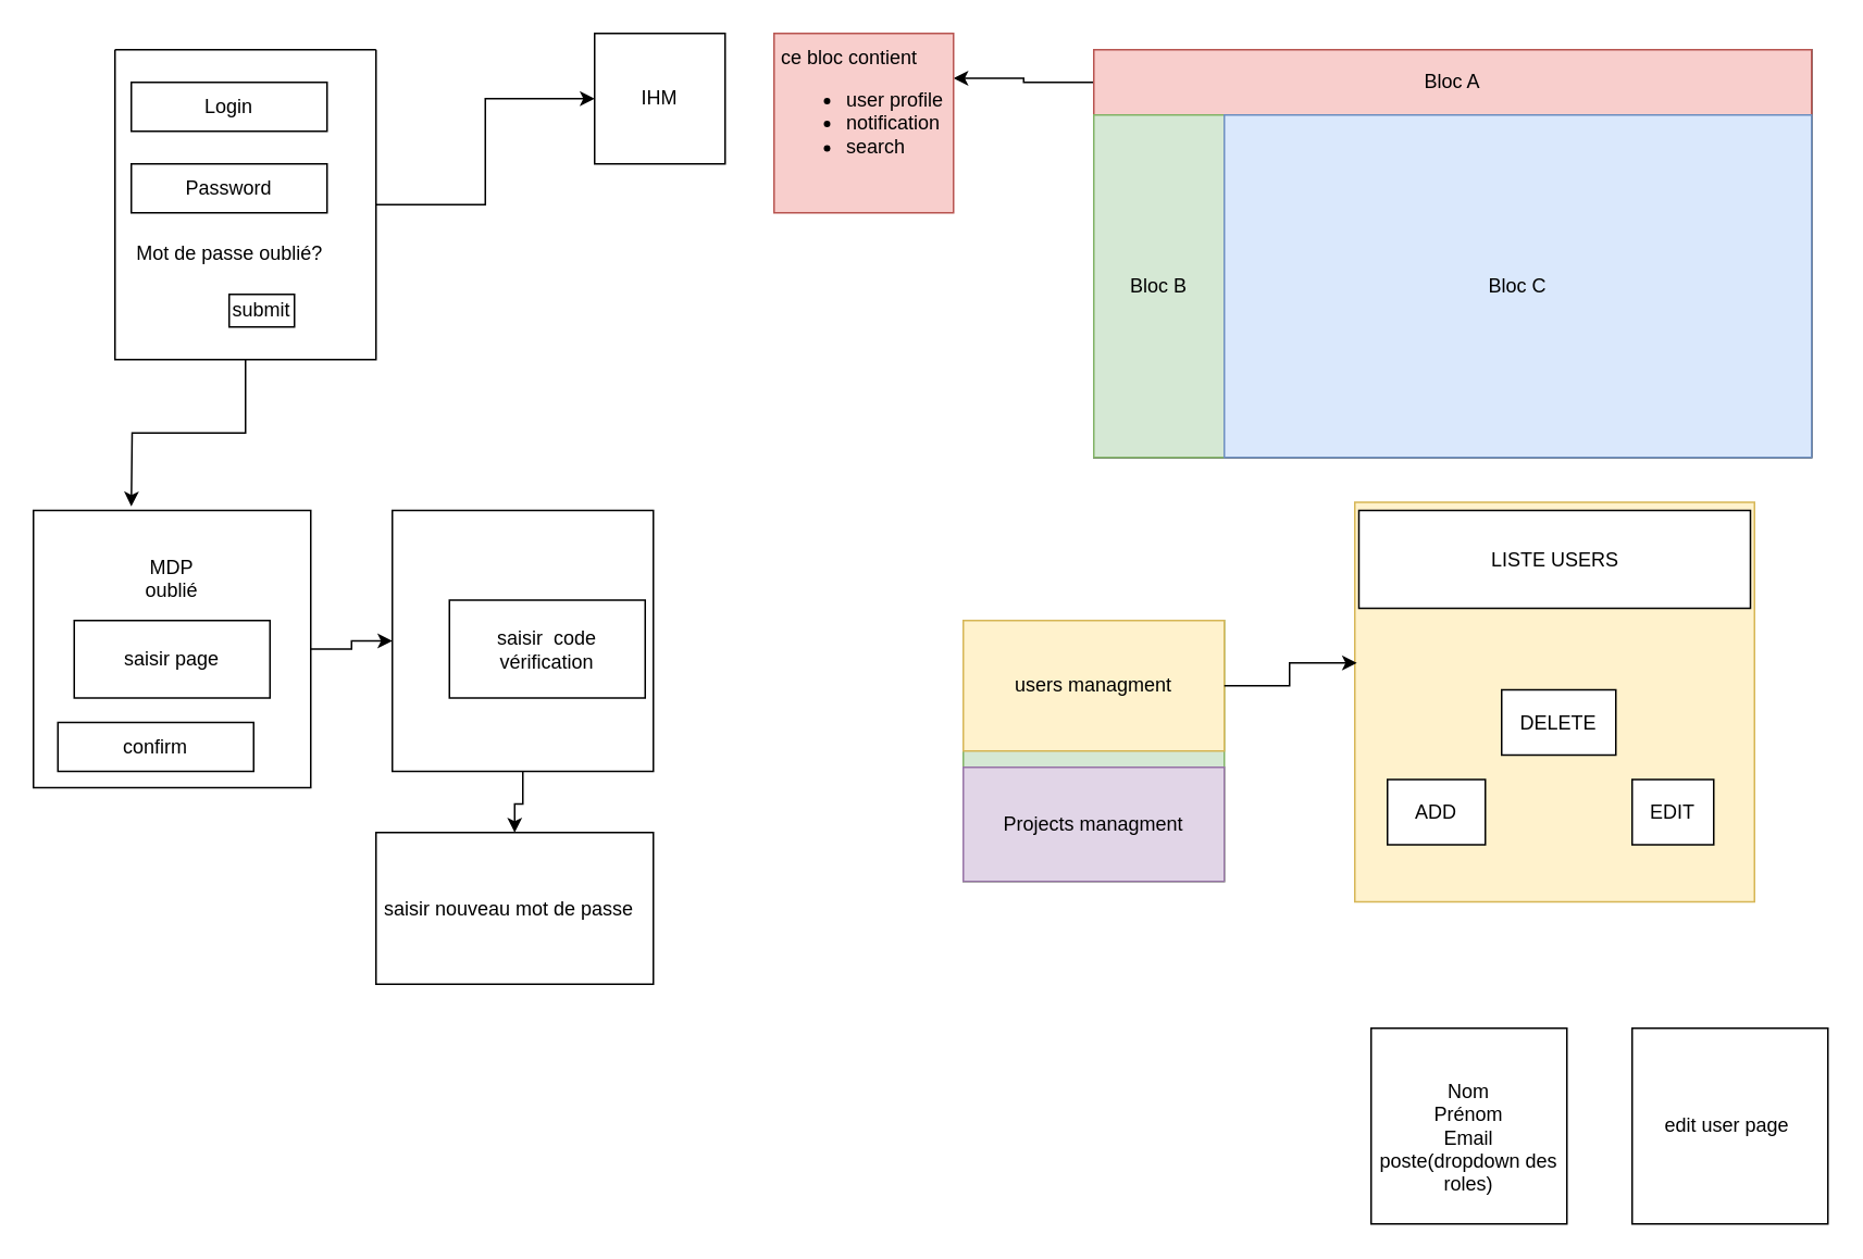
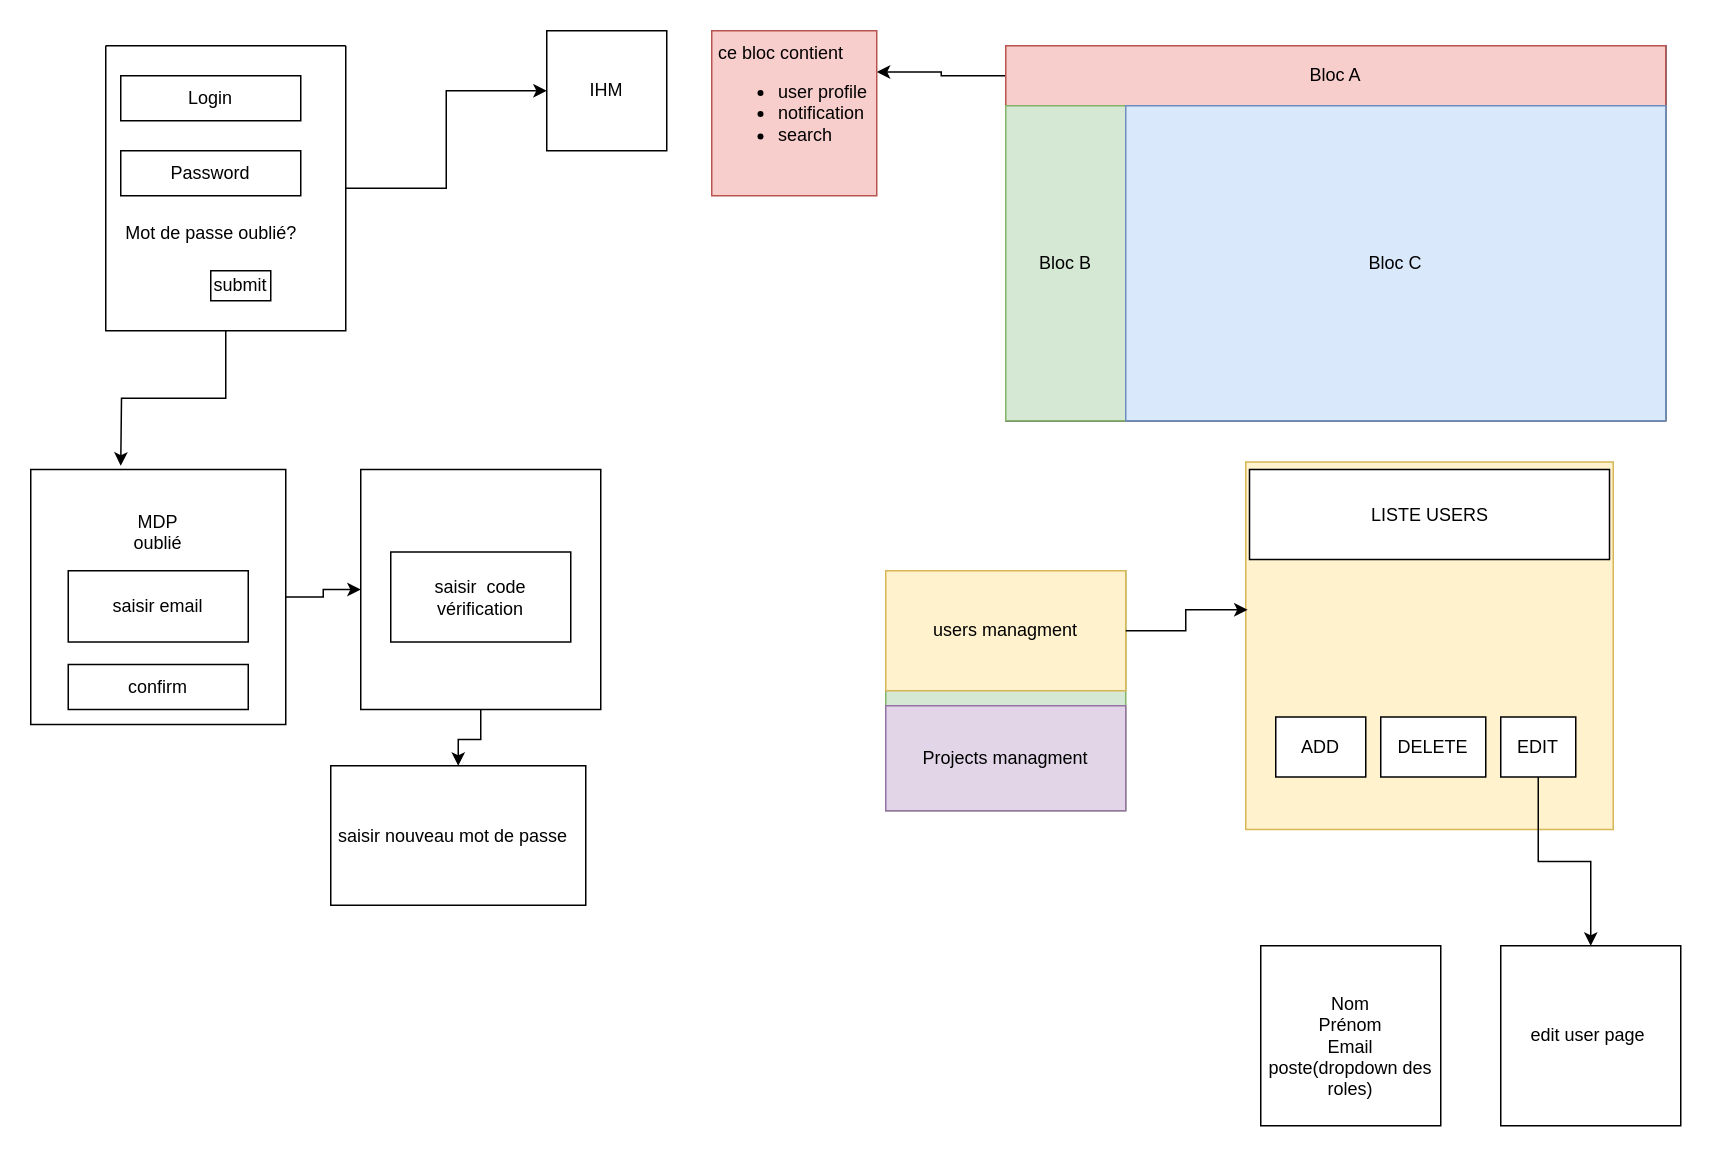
  <mxCell id="0" />
  <mxCell id="1" parent="0" />
  <mxCell id="2" style="edgeStyle=orthogonalEdgeStyle;rounded=0;orthogonalLoop=1;jettySize=auto;html=1;entryX=0;entryY=0.5;entryDx=0;entryDy=0;" edge="1" parent="1" source="3" target="5"><mxGeometry relative="1" as="geometry" /></mxCell>
  <mxCell id="3" value="MDP&lt;div&gt;oublié&lt;/div&gt;&lt;div&gt;&lt;br&gt;&lt;/div&gt;&lt;div&gt;&lt;br&gt;&lt;/div&gt;&lt;div&gt;&lt;br&gt;&lt;/div&gt;&lt;div&gt;&lt;br&gt;&lt;/div&gt;&lt;div&gt;&lt;br&gt;&lt;/div&gt;&lt;div&gt;&amp;nbsp;&lt;/div&gt;" style="whiteSpace=wrap;html=1;aspect=fixed;" vertex="1" parent="1"><mxGeometry x="20" y="312.5" width="170" height="170" as="geometry" /></mxCell>
  <mxCell id="4" style="edgeStyle=orthogonalEdgeStyle;rounded=0;orthogonalLoop=1;jettySize=auto;html=1;" edge="1" parent="1" source="5" target="35"><mxGeometry relative="1" as="geometry" /></mxCell>
  <mxCell id="5" value="" style="whiteSpace=wrap;html=1;aspect=fixed;" vertex="1" parent="1"><mxGeometry x="240" y="312.5" width="160" height="160" as="geometry" /></mxCell>
  <mxCell id="6" value="IHM" style="whiteSpace=wrap;html=1;aspect=fixed;" vertex="1" parent="1"><mxGeometry x="364" y="20" width="80" height="80" as="geometry" /></mxCell>
  <mxCell id="7" value="" style="rounded=0;whiteSpace=wrap;html=1;" vertex="1" parent="1"><mxGeometry x="670" y="30" width="440" height="250" as="geometry" /></mxCell>
  <mxCell id="8" style="edgeStyle=orthogonalEdgeStyle;rounded=0;orthogonalLoop=1;jettySize=auto;html=1;entryX=0;entryY=0.5;entryDx=0;entryDy=0;" edge="1" parent="1" source="10" target="6"><mxGeometry relative="1" as="geometry" /></mxCell>
  <mxCell id="9" style="edgeStyle=orthogonalEdgeStyle;rounded=0;orthogonalLoop=1;jettySize=auto;html=1;" edge="1" parent="1" source="10"><mxGeometry relative="1" as="geometry"><mxPoint x="80" y="310" as="targetPoint" /></mxGeometry></mxCell>
  <mxCell id="10" value="" style="swimlane;startSize=0;" vertex="1" parent="1"><mxGeometry x="70" y="30" width="160" height="190" as="geometry" /></mxCell>
  <mxCell id="11" value="Login" style="rounded=0;whiteSpace=wrap;html=1;" vertex="1" parent="10"><mxGeometry x="10" y="20" width="120" height="30" as="geometry" /></mxCell>
  <mxCell id="12" value="Password" style="rounded=0;whiteSpace=wrap;html=1;" vertex="1" parent="10"><mxGeometry x="10" y="70" width="120" height="30" as="geometry" /></mxCell>
  <mxCell id="13" value="submit" style="rounded=0;whiteSpace=wrap;html=1;" vertex="1" parent="10"><mxGeometry x="70" y="150" width="40" height="20" as="geometry" /></mxCell>
  <mxCell id="14" value="Mot de passe oublié?" style="text;html=1;align=center;verticalAlign=middle;resizable=0;points=[];autosize=1;strokeColor=none;fillColor=none;" vertex="1" parent="10"><mxGeometry y="110" width="140" height="30" as="geometry" /></mxCell>
  <mxCell id="15" style="edgeStyle=orthogonalEdgeStyle;rounded=0;orthogonalLoop=1;jettySize=auto;html=1;entryX=1;entryY=0.25;entryDx=0;entryDy=0;" edge="1" parent="1" source="16" target="19"><mxGeometry relative="1" as="geometry" /></mxCell>
  <mxCell id="16" value="Bloc A" style="rounded=0;whiteSpace=wrap;html=1;fillColor=#f8cecc;strokeColor=#b85450;" vertex="1" parent="1"><mxGeometry x="670" y="30" width="440" height="40" as="geometry" /></mxCell>
  <mxCell id="17" value="Bloc B" style="rounded=0;whiteSpace=wrap;html=1;fillColor=#d5e8d4;strokeColor=#82b366;" vertex="1" parent="1"><mxGeometry x="670" y="70" width="80" height="210" as="geometry" /></mxCell>
  <mxCell id="18" value="Bloc C" style="rounded=0;whiteSpace=wrap;html=1;fillColor=#dae8fc;strokeColor=#6c8ebf;" vertex="1" parent="1"><mxGeometry x="750" y="70" width="360" height="210" as="geometry" /></mxCell>
  <mxCell id="19" value="&lt;div style=&quot;text-align: left;&quot;&gt;&lt;span style=&quot;background-color: transparent; color: light-dark(rgb(0, 0, 0), rgb(255, 255, 255));&quot;&gt;ce bloc contient&amp;nbsp;&lt;/span&gt;&lt;/div&gt;&lt;div style=&quot;text-align: left;&quot;&gt;&lt;ul&gt;&lt;li&gt;user profile&lt;/li&gt;&lt;li&gt;notification&amp;nbsp;&lt;/li&gt;&lt;li&gt;&lt;span style=&quot;background-color: transparent; color: light-dark(rgb(0, 0, 0), rgb(255, 255, 255));&quot;&gt;search&lt;/span&gt;&lt;/li&gt;&lt;/ul&gt;&lt;/div&gt;&lt;div&gt;&lt;div&gt;&lt;br&gt;&lt;/div&gt;&lt;/div&gt;" style="whiteSpace=wrap;html=1;aspect=fixed;fillColor=#f8cecc;strokeColor=#b85450;" vertex="1" parent="1"><mxGeometry x="474" y="20" width="110" height="110" as="geometry" /></mxCell>
  <mxCell id="20" value="" style="whiteSpace=wrap;html=1;aspect=fixed;fillColor=#d5e8d4;strokeColor=#82b366;" vertex="1" parent="1"><mxGeometry x="590" y="380" width="160" height="160" as="geometry" /></mxCell>
  <mxCell id="21" value="users managment" style="rounded=0;whiteSpace=wrap;html=1;fillColor=#fff2cc;strokeColor=#d6b656;" vertex="1" parent="1"><mxGeometry x="590" y="380" width="160" height="80" as="geometry" /></mxCell>
  <mxCell id="22" value="Projects managment" style="rounded=0;whiteSpace=wrap;html=1;fillColor=#e1d5e7;strokeColor=#9673a6;" vertex="1" parent="1"><mxGeometry x="590" y="470" width="160" height="70" as="geometry" /></mxCell>
  <mxCell id="23" value="&lt;div&gt;&lt;br&gt;&lt;/div&gt;" style="whiteSpace=wrap;html=1;aspect=fixed;fillColor=#fff2cc;strokeColor=#d6b656;align=left;" vertex="1" parent="1"><mxGeometry x="830" y="307.5" width="245" height="245" as="geometry" /></mxCell>
  <mxCell id="24" value="LISTE USERS" style="rounded=0;whiteSpace=wrap;html=1;" vertex="1" parent="1"><mxGeometry x="832.5" y="312.5" width="240" height="60" as="geometry" /></mxCell>
  <mxCell id="25" value="ADD" style="rounded=0;whiteSpace=wrap;html=1;" vertex="1" parent="1"><mxGeometry x="850" y="477.5" width="60" height="40" as="geometry" /></mxCell>
- <mxCell id="26" value="DELETE" style="rounded=0;whiteSpace=wrap;html=1;" vertex="1" parent="1"><mxGeometry x="920" y="422.5" width="70" height="40" as="geometry" /></mxCell>
+ <mxCell id="26" value="DELETE" style="rounded=0;whiteSpace=wrap;html=1;" vertex="1" parent="1"><mxGeometry x="920" y="477.5" width="70" height="40" as="geometry" /></mxCell>
+ <mxCell id="27" style="edgeStyle=orthogonalEdgeStyle;rounded=0;orthogonalLoop=1;jettySize=auto;html=1;" edge="1" parent="1" source="28" target="31"><mxGeometry relative="1" as="geometry" /></mxCell>
  <mxCell id="28" value="EDIT" style="rounded=0;whiteSpace=wrap;html=1;" vertex="1" parent="1"><mxGeometry x="1000" y="477.5" width="50" height="40" as="geometry" /></mxCell>
  <mxCell id="29" style="edgeStyle=orthogonalEdgeStyle;rounded=0;orthogonalLoop=1;jettySize=auto;html=1;entryX=0.005;entryY=0.402;entryDx=0;entryDy=0;entryPerimeter=0;" edge="1" parent="1" source="21" target="23"><mxGeometry relative="1" as="geometry" /></mxCell>
  <mxCell id="30" value="&lt;div&gt;&lt;br&gt;&lt;/div&gt;Nom&lt;div&gt;Prénom&lt;/div&gt;&lt;div&gt;Email&lt;/div&gt;&lt;div&gt;poste(dropdown des roles)&lt;/div&gt;" style="whiteSpace=wrap;html=1;aspect=fixed;" vertex="1" parent="1"><mxGeometry x="840" y="630" width="120" height="120" as="geometry" /></mxCell>
  <mxCell id="31" value="edit user page&amp;nbsp;" style="whiteSpace=wrap;html=1;aspect=fixed;" vertex="1" parent="1"><mxGeometry x="1000" y="630" width="120" height="120" as="geometry" /></mxCell>
- <mxCell id="32" value="saisir page" style="rounded=0;whiteSpace=wrap;html=1;" vertex="1" parent="1"><mxGeometry x="45" y="380" width="120" height="47.5" as="geometry" /></mxCell>
- <mxCell id="33" value="saisir&amp;nbsp; code vérification" style="rounded=0;whiteSpace=wrap;html=1;" vertex="1" parent="1"><mxGeometry x="275" y="367.5" width="120" height="60" as="geometry" /></mxCell>
- <mxCell id="34" value="confirm" style="rounded=0;whiteSpace=wrap;html=1;" vertex="1" parent="1"><mxGeometry x="35" y="442.5" width="120" height="30" as="geometry" /></mxCell>
- <mxCell id="35" value="saisir nouveau mot de passe&amp;nbsp;&amp;nbsp;" style="rounded=0;whiteSpace=wrap;html=1;" vertex="1" parent="1"><mxGeometry x="230" y="510" width="170" height="93" as="geometry" /></mxCell>
+ <mxCell id="32" value="saisir email" style="rounded=0;whiteSpace=wrap;html=1;" vertex="1" parent="1"><mxGeometry x="45" y="380" width="120" height="47.5" as="geometry" /></mxCell>
+ <mxCell id="33" value="saisir&amp;nbsp; code vérification" style="rounded=0;whiteSpace=wrap;html=1;" vertex="1" parent="1"><mxGeometry x="260" y="367.5" width="120" height="60" as="geometry" /></mxCell>
+ <mxCell id="34" value="confirm" style="rounded=0;whiteSpace=wrap;html=1;" vertex="1" parent="1"><mxGeometry x="45" y="442.5" width="120" height="30" as="geometry" /></mxCell>
+ <mxCell id="35" value="saisir nouveau mot de passe&amp;nbsp;&amp;nbsp;" style="rounded=0;whiteSpace=wrap;html=1;" vertex="1" parent="1"><mxGeometry x="220" y="510" width="170" height="93" as="geometry" /></mxCell>
